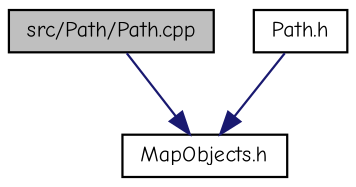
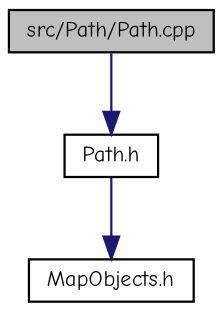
  digraph {
    fontname="Comic Neue"
    node [color=black fillcolor=white fontname="Comic Neue" fontsize=10 shape=record style=filled]
    edge [color=midnightblue fontname="Comic Neue" fontsize=10 labelfontname=Helvetica labelfontsize=10 style=solid]
    n1 [fillcolor=grey75 fontcolor=black height=0.2 label="src/Path/Path.cpp" width=0.4]
    n2 [height=0.2 label="Path.h" width=0.4]
    n3 [height=0.2 label="MapObjects.h" width=0.4]
-   n1 -> n3
+   n1 -> n2
    n2 -> n3
  }
